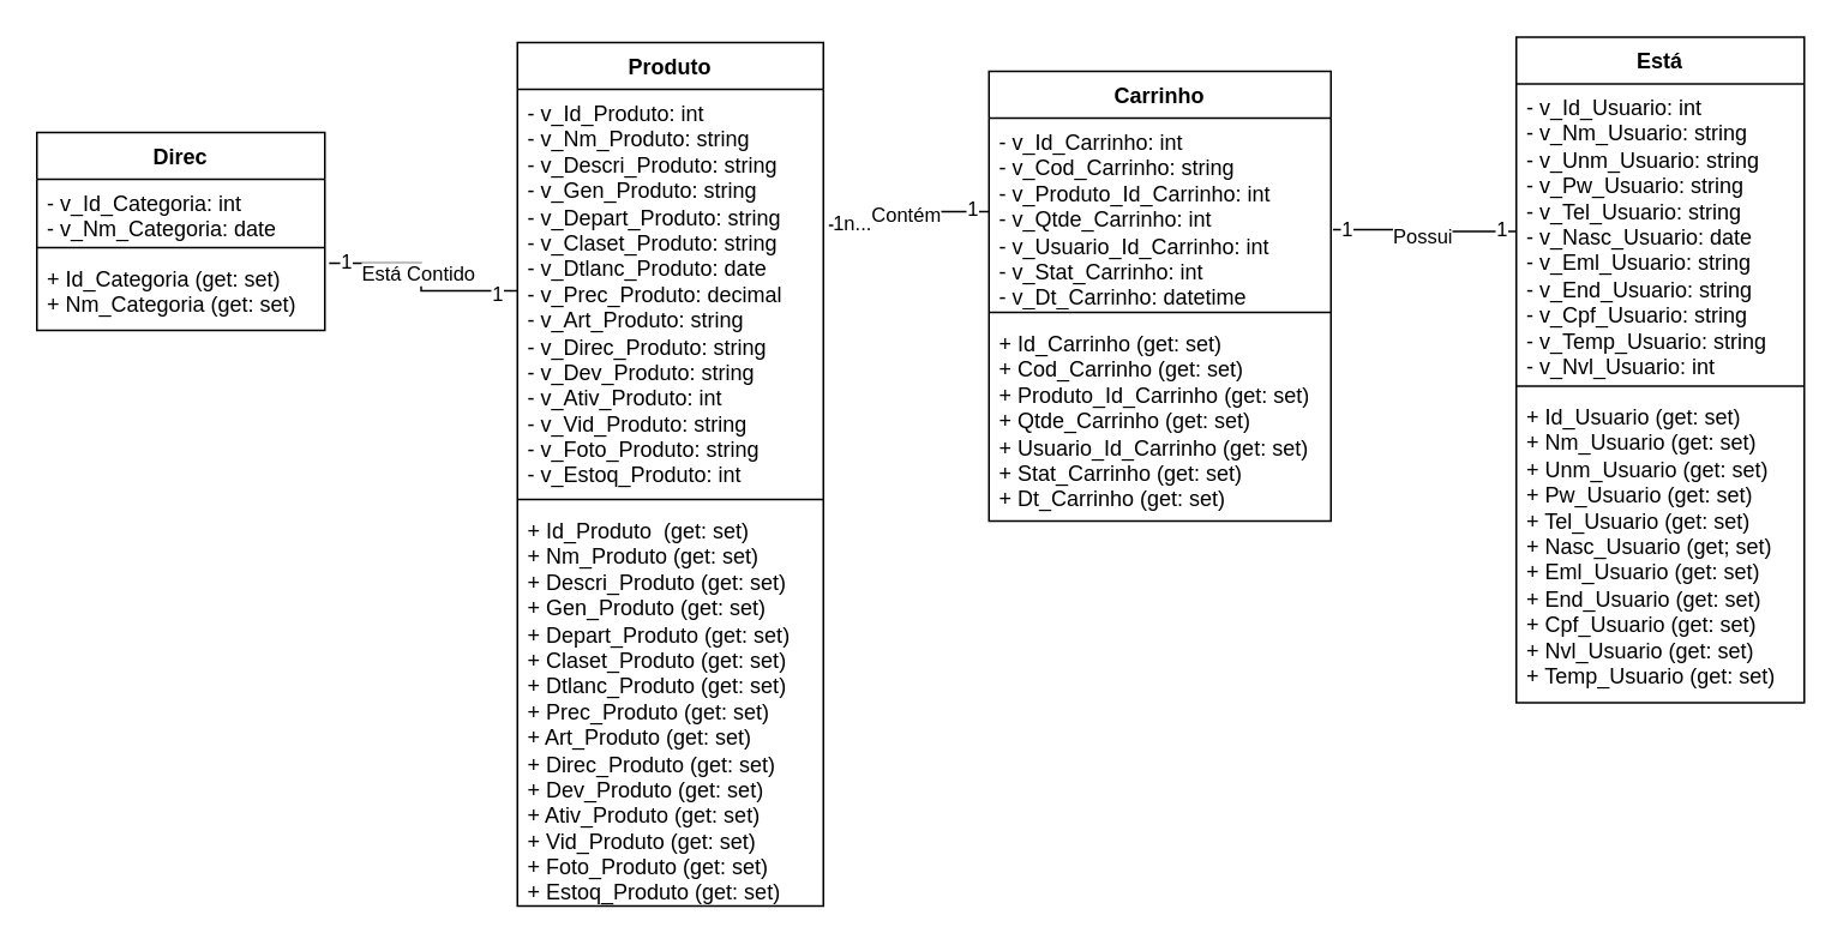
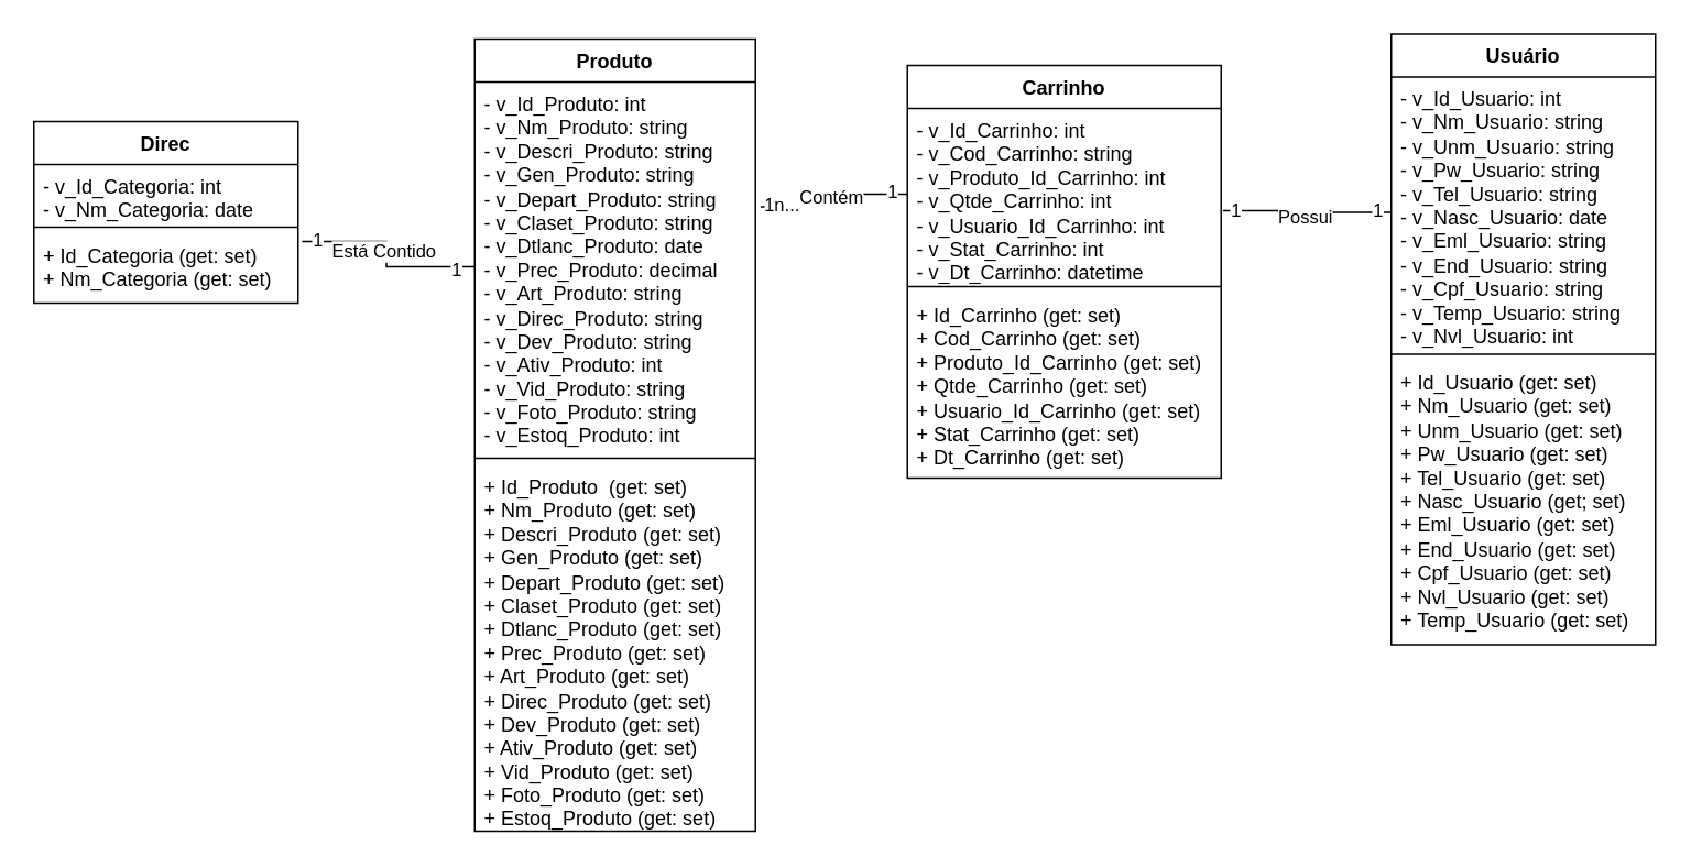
  <mxCell id="0" />
  <mxCell id="1" parent="0" />
- <mxCell id="2" value="Está" style="swimlane;fontStyle=1;align=center;verticalAlign=top;childLayout=stackLayout;horizontal=1;startSize=26;horizontalStack=0;resizeParent=1;resizeParentMax=0;resizeLast=0;collapsible=1;marginBottom=0;whiteSpace=wrap;html=1;" parent="1" vertex="1"><mxGeometry x="842" y="20" width="160" height="370" as="geometry" /></mxCell>
+ <mxCell id="2" value="Usuário" style="swimlane;fontStyle=1;align=center;verticalAlign=top;childLayout=stackLayout;horizontal=1;startSize=26;horizontalStack=0;resizeParent=1;resizeParentMax=0;resizeLast=0;collapsible=1;marginBottom=0;whiteSpace=wrap;html=1;" parent="1" vertex="1"><mxGeometry x="842" y="20" width="160" height="370" as="geometry" /></mxCell>
  <mxCell id="3" value="- v_Id_Usuario: int&lt;div&gt;- v_Nm_Usuario: string&lt;/div&gt;&lt;div&gt;- v_Unm_Usuario: string&lt;/div&gt;&lt;div&gt;- v_Pw&lt;span style=&quot;background-color: initial;&quot;&gt;_Usuario: string&lt;/span&gt;&lt;/div&gt;&lt;div&gt;&lt;span style=&quot;background-color: initial;&quot;&gt;- v_Tel&lt;/span&gt;&lt;span style=&quot;background-color: initial;&quot;&gt;_Usuario: string&lt;/span&gt;&lt;/div&gt;&lt;div&gt;&lt;span style=&quot;background-color: initial;&quot;&gt;- v_Nasc_Usuario: date&lt;/span&gt;&lt;/div&gt;&lt;div&gt;&lt;span style=&quot;background-color: initial;&quot;&gt;- v_Eml&lt;/span&gt;&lt;span style=&quot;background-color: initial;&quot;&gt;_Usuario: string&lt;/span&gt;&lt;/div&gt;&lt;div&gt;&lt;span style=&quot;background-color: initial;&quot;&gt;- v_End&lt;/span&gt;&lt;span style=&quot;background-color: initial;&quot;&gt;_Usuario: string&lt;/span&gt;&lt;/div&gt;&lt;div&gt;&lt;span style=&quot;background-color: initial;&quot;&gt;- v_Cpf&lt;/span&gt;&lt;span style=&quot;background-color: initial;&quot;&gt;_Usuario: string&lt;/span&gt;&lt;/div&gt;&lt;div&gt;&lt;span style=&quot;background-color: initial;&quot;&gt;- v_Temp_Usuario: string&lt;/span&gt;&lt;/div&gt;&lt;div&gt;&lt;span style=&quot;background-color: initial;&quot;&gt;- v_Nvl&lt;/span&gt;&lt;span style=&quot;background-color: initial;&quot;&gt;_Usuario: int&lt;/span&gt;&lt;/div&gt;" style="text;strokeColor=none;fillColor=none;align=left;verticalAlign=top;spacingLeft=4;spacingRight=4;overflow=hidden;rotatable=0;points=[[0,0.5],[1,0.5]];portConstraint=eastwest;whiteSpace=wrap;html=1;" parent="2" vertex="1"><mxGeometry y="26" width="160" height="164" as="geometry" /></mxCell>
  <mxCell id="4" value="" style="line;strokeWidth=1;fillColor=none;align=left;verticalAlign=middle;spacingTop=-1;spacingLeft=3;spacingRight=3;rotatable=0;labelPosition=right;points=[];portConstraint=eastwest;strokeColor=inherit;" parent="2" vertex="1"><mxGeometry y="190" width="160" height="8" as="geometry" /></mxCell>
  <mxCell id="5" value="+ Id_Usuario (get: set)&lt;div&gt;+ Nm&lt;span style=&quot;background-color: initial;&quot;&gt;_Usuario (get: set)&lt;/span&gt;&lt;/div&gt;&lt;div&gt;&lt;span style=&quot;background-color: initial;&quot;&gt;+ Unm_Usuario (get: set)&lt;/span&gt;&lt;/div&gt;&lt;div&gt;&lt;span style=&quot;background-color: initial;&quot;&gt;+ Pw&lt;/span&gt;&lt;span style=&quot;background-color: initial;&quot;&gt;_Usuario (get: set)&lt;/span&gt;&lt;/div&gt;&lt;div&gt;&lt;span style=&quot;background-color: initial;&quot;&gt;+ Tel&lt;/span&gt;&lt;span style=&quot;background-color: initial;&quot;&gt;_Usuario (get: set)&lt;/span&gt;&lt;/div&gt;&lt;div&gt;&lt;span style=&quot;background-color: initial;&quot;&gt;+ Nasc_Usuario (get; set)&lt;/span&gt;&lt;/div&gt;&lt;div&gt;+ Eml&lt;span style=&quot;background-color: initial;&quot;&gt;_Usuario (get: set)&lt;/span&gt;&lt;/div&gt;&lt;div&gt;&lt;span style=&quot;background-color: initial;&quot;&gt;+ End&lt;/span&gt;&lt;span style=&quot;background-color: initial;&quot;&gt;_Usuario (get: set)&lt;/span&gt;&lt;/div&gt;&lt;div&gt;&lt;span style=&quot;background-color: initial;&quot;&gt;+ Cpf&lt;/span&gt;&lt;span style=&quot;background-color: initial;&quot;&gt;_Usuario (get: set)&lt;/span&gt;&lt;/div&gt;&lt;div&gt;&lt;span style=&quot;background-color: initial;&quot;&gt;+ Nvl&lt;/span&gt;&lt;span style=&quot;background-color: initial;&quot;&gt;_Usuario (get: set)&lt;/span&gt;&lt;/div&gt;&lt;div&gt;&lt;span style=&quot;background-color: initial;&quot;&gt;+ Temp_Usuario&amp;nbsp;&lt;/span&gt;&lt;span style=&quot;background-color: initial;&quot;&gt;(get: set)&lt;/span&gt;&lt;/div&gt;" style="text;strokeColor=none;fillColor=none;align=left;verticalAlign=top;spacingLeft=4;spacingRight=4;overflow=hidden;rotatable=0;points=[[0,0.5],[1,0.5]];portConstraint=eastwest;whiteSpace=wrap;html=1;" parent="2" vertex="1"><mxGeometry y="198" width="160" height="172" as="geometry" /></mxCell>
  <mxCell id="6" value="Produto" style="swimlane;fontStyle=1;align=center;verticalAlign=top;childLayout=stackLayout;horizontal=1;startSize=26;horizontalStack=0;resizeParent=1;resizeParentMax=0;resizeLast=0;collapsible=1;marginBottom=0;whiteSpace=wrap;html=1;" parent="1" vertex="1"><mxGeometry x="287" y="23" width="170" height="480" as="geometry" /></mxCell>
  <mxCell id="7" value="- v_Id_Produto: int&lt;div&gt;- v_Nm&lt;span style=&quot;background-color: initial;&quot;&gt;_Produto: string&lt;/span&gt;&lt;/div&gt;&lt;div&gt;&lt;span style=&quot;background-color: initial;&quot;&gt;- v_Descri&lt;/span&gt;&lt;span style=&quot;background-color: initial;&quot;&gt;_Produto: string&lt;/span&gt;&lt;/div&gt;&lt;div&gt;&lt;span style=&quot;background-color: initial;&quot;&gt;- v_Gen_Produto: string&lt;/span&gt;&lt;/div&gt;&lt;div&gt;- v_Depart_Produto: string&lt;span style=&quot;background-color: initial;&quot;&gt;&lt;br&gt;&lt;/span&gt;&lt;/div&gt;&lt;div&gt;&lt;span style=&quot;background-color: initial;&quot;&gt;- v_Claset&lt;/span&gt;&lt;span style=&quot;background-color: initial;&quot;&gt;_Produto: string&lt;/span&gt;&lt;/div&gt;&lt;div&gt;&lt;span style=&quot;background-color: initial;&quot;&gt;- v_Dtlanc&lt;/span&gt;&lt;span style=&quot;background-color: initial;&quot;&gt;_Produto: date&lt;/span&gt;&lt;/div&gt;&lt;div&gt;&lt;span style=&quot;background-color: initial;&quot;&gt;- v_Prec&lt;/span&gt;&lt;span style=&quot;background-color: initial;&quot;&gt;_Produto: decimal&lt;/span&gt;&lt;/div&gt;&lt;div&gt;&lt;span style=&quot;background-color: initial;&quot;&gt;- v_Art&lt;/span&gt;&lt;span style=&quot;background-color: initial;&quot;&gt;_Produto: string&lt;/span&gt;&lt;/div&gt;&lt;div&gt;&lt;span style=&quot;background-color: initial;&quot;&gt;- v_Direc&lt;/span&gt;&lt;span style=&quot;background-color: initial;&quot;&gt;_Produto: string&lt;/span&gt;&lt;/div&gt;&lt;div&gt;- v_Dev&lt;span style=&quot;background-color: initial;&quot;&gt;_Produto: string&lt;/span&gt;&lt;/div&gt;&lt;div&gt;&lt;span style=&quot;background-color: initial;&quot;&gt;- v_Ativ&lt;/span&gt;&lt;span style=&quot;background-color: initial;&quot;&gt;_Produto: int&lt;/span&gt;&lt;/div&gt;&lt;div&gt;&lt;span style=&quot;background-color: initial;&quot;&gt;- v_Vid_Produto: string&lt;/span&gt;&lt;/div&gt;&lt;div&gt;&lt;span style=&quot;background-color: initial;&quot;&gt;- v_Foto_Produto: string&lt;br&gt;&lt;/span&gt;&lt;/div&gt;&lt;div&gt;&lt;span style=&quot;background-color: initial;&quot;&gt;- v_Estoq_Produto: int&lt;/span&gt;&lt;/div&gt;" style="text;strokeColor=none;fillColor=none;align=left;verticalAlign=top;spacingLeft=4;spacingRight=4;overflow=hidden;rotatable=0;points=[[0,0.5],[1,0.5]];portConstraint=eastwest;whiteSpace=wrap;html=1;" parent="6" vertex="1"><mxGeometry y="26" width="170" height="224" as="geometry" /></mxCell>
  <mxCell id="8" value="" style="line;strokeWidth=1;fillColor=none;align=left;verticalAlign=middle;spacingTop=-1;spacingLeft=3;spacingRight=3;rotatable=0;labelPosition=right;points=[];portConstraint=eastwest;strokeColor=inherit;" parent="6" vertex="1"><mxGeometry y="250" width="170" height="8" as="geometry" /></mxCell>
  <mxCell id="9" value="+ Id_Produto&amp;nbsp; (get: set)&lt;div&gt;+ Nm&lt;span style=&quot;background-color: initial;&quot;&gt;_Produto&lt;/span&gt;&lt;span style=&quot;background-color: initial;&quot;&gt;&amp;nbsp;&lt;/span&gt;&lt;span style=&quot;background-color: initial;&quot;&gt;(get: set)&lt;/span&gt;&lt;/div&gt;&lt;div&gt;&lt;span style=&quot;background-color: initial;&quot;&gt;+ Descri&lt;/span&gt;&lt;span style=&quot;background-color: initial;&quot;&gt;_Produto (get: set)&lt;/span&gt;&lt;/div&gt;&lt;div&gt;&lt;span style=&quot;background-color: initial;&quot;&gt;+ Gen_Produto (get: set)&lt;/span&gt;&lt;/div&gt;&lt;div&gt;&lt;span style=&quot;background-color: initial;&quot;&gt;+ Depart_Produto (get: set)&lt;/span&gt;&lt;/div&gt;&lt;div&gt;&lt;span style=&quot;background-color: initial;&quot;&gt;+ Claset&lt;/span&gt;&lt;span style=&quot;background-color: initial;&quot;&gt;_Produto (get: set)&lt;/span&gt;&lt;/div&gt;&lt;div&gt;&lt;span style=&quot;background-color: initial;&quot;&gt;+ Dtlanc&lt;/span&gt;&lt;span style=&quot;background-color: initial;&quot;&gt;_Produto (get: set)&lt;/span&gt;&lt;/div&gt;&lt;div&gt;&lt;span style=&quot;background-color: initial;&quot;&gt;+ Prec&lt;/span&gt;&lt;span style=&quot;background-color: initial;&quot;&gt;_Produto&amp;nbsp;&lt;/span&gt;&lt;span style=&quot;background-color: initial;&quot;&gt;(get: set)&lt;/span&gt;&lt;/div&gt;&lt;div&gt;&lt;span style=&quot;background-color: initial;&quot;&gt;+ Art&lt;/span&gt;&lt;span style=&quot;background-color: initial;&quot;&gt;_Produto&amp;nbsp;&lt;/span&gt;&lt;span style=&quot;background-color: initial;&quot;&gt;(get: set)&lt;/span&gt;&lt;/div&gt;&lt;div&gt;&lt;span style=&quot;background-color: initial;&quot;&gt;+ Direc&lt;/span&gt;&lt;span style=&quot;background-color: initial;&quot;&gt;_Produto&amp;nbsp;&lt;/span&gt;&lt;span style=&quot;background-color: initial;&quot;&gt;(get: set)&lt;/span&gt;&lt;span style=&quot;background-color: initial;&quot;&gt;&amp;nbsp;&lt;/span&gt;&lt;/div&gt;&lt;div&gt;+ Dev&lt;span style=&quot;background-color: initial;&quot;&gt;_Produto&amp;nbsp;&lt;/span&gt;&lt;span style=&quot;background-color: initial;&quot;&gt;(get: set)&lt;/span&gt;&lt;/div&gt;&lt;div&gt;&lt;span style=&quot;background-color: initial;&quot;&gt;+ Ativ&lt;/span&gt;&lt;span style=&quot;background-color: initial;&quot;&gt;_Produto&amp;nbsp;&lt;/span&gt;&lt;span style=&quot;background-color: initial;&quot;&gt;(get: set)&lt;/span&gt;&lt;/div&gt;&lt;div&gt;&lt;span style=&quot;background-color: initial;&quot;&gt;+ Vid_Produto (get: set)&lt;/span&gt;&lt;/div&gt;&lt;div&gt;&lt;span style=&quot;background-color: initial;&quot;&gt;+ Foto_Produto (get: set)&lt;/span&gt;&lt;/div&gt;&lt;div&gt;&lt;span style=&quot;background-color: initial;&quot;&gt;+&amp;nbsp;&lt;/span&gt;&lt;span style=&quot;background-color: initial;&quot;&gt;Estoq_Produto (get: set)&lt;/span&gt;&lt;/div&gt;" style="text;strokeColor=none;fillColor=none;align=left;verticalAlign=top;spacingLeft=4;spacingRight=4;overflow=hidden;rotatable=0;points=[[0,0.5],[1,0.5]];portConstraint=eastwest;whiteSpace=wrap;html=1;" parent="6" vertex="1"><mxGeometry y="258" width="170" height="222" as="geometry" /></mxCell>
  <mxCell id="10" value="Carrinho" style="swimlane;fontStyle=1;align=center;verticalAlign=top;childLayout=stackLayout;horizontal=1;startSize=26;horizontalStack=0;resizeParent=1;resizeParentMax=0;resizeLast=0;collapsible=1;marginBottom=0;whiteSpace=wrap;html=1;" parent="1" vertex="1"><mxGeometry x="549" y="39" width="190" height="250" as="geometry" /></mxCell>
  <mxCell id="11" value="- v_Id_Carrinho: int&lt;div&gt;- v_Cod_Carrinho: string&lt;/div&gt;&lt;div&gt;- v_Produto_Id_Carrinho: int&lt;/div&gt;&lt;div&gt;- v_Qtde_Carrinho: int&lt;/div&gt;&lt;div&gt;- v_Usuario_Id_Carrinho: int&lt;/div&gt;&lt;div&gt;- v_Stat_Carrinho: int&lt;/div&gt;&lt;div&gt;- v_Dt_Carrinho: datetime&lt;/div&gt;" style="text;strokeColor=none;fillColor=none;align=left;verticalAlign=top;spacingLeft=4;spacingRight=4;overflow=hidden;rotatable=0;points=[[0,0.5],[1,0.5]];portConstraint=eastwest;whiteSpace=wrap;html=1;" parent="10" vertex="1"><mxGeometry y="26" width="190" height="104" as="geometry" /></mxCell>
  <mxCell id="12" value="" style="line;strokeWidth=1;fillColor=none;align=left;verticalAlign=middle;spacingTop=-1;spacingLeft=3;spacingRight=3;rotatable=0;labelPosition=right;points=[];portConstraint=eastwest;strokeColor=inherit;" parent="10" vertex="1"><mxGeometry y="130" width="190" height="8" as="geometry" /></mxCell>
  <mxCell id="13" value="+ Id_Carrinho (get: set)&lt;div&gt;+ Cod_Carrinho&amp;nbsp;&lt;span style=&quot;background-color: initial;&quot;&gt;(get: set)&lt;/span&gt;&lt;/div&gt;&lt;div&gt;+ Produto_Id_Carrinho&amp;nbsp;&lt;span style=&quot;background-color: initial;&quot;&gt;(get: set)&lt;/span&gt;&lt;/div&gt;&lt;div&gt;+ Qtde_Carrinho&amp;nbsp;&lt;span style=&quot;background-color: initial;&quot;&gt;(get: set)&lt;/span&gt;&lt;/div&gt;&lt;div&gt;+ Usuario_Id_Carrinho&amp;nbsp;&lt;span style=&quot;background-color: initial;&quot;&gt;(get: set)&lt;/span&gt;&lt;/div&gt;&lt;div&gt;+ Stat_Carrinho&amp;nbsp;&lt;span style=&quot;background-color: initial;&quot;&gt;(get: set)&lt;/span&gt;&lt;/div&gt;&lt;div&gt;+ Dt_Carrinho&amp;nbsp;&lt;span style=&quot;background-color: initial;&quot;&gt;(get: set)&lt;/span&gt;&lt;/div&gt;" style="text;strokeColor=none;fillColor=none;align=left;verticalAlign=top;spacingLeft=4;spacingRight=4;overflow=hidden;rotatable=0;points=[[0,0.5],[1,0.5]];portConstraint=eastwest;whiteSpace=wrap;html=1;" parent="10" vertex="1"><mxGeometry y="138" width="190" height="112" as="geometry" /></mxCell>
  <mxCell id="14" value="Direc" style="swimlane;fontStyle=1;align=center;verticalAlign=top;childLayout=stackLayout;horizontal=1;startSize=26;horizontalStack=0;resizeParent=1;resizeParentMax=0;resizeLast=0;collapsible=1;marginBottom=0;whiteSpace=wrap;html=1;" parent="1" vertex="1"><mxGeometry x="20" y="73" width="160" height="110" as="geometry" /></mxCell>
  <mxCell id="15" value="- v_Id_Categoria: int&lt;div&gt;- v_Nm&lt;span style=&quot;background-color: initial;&quot;&gt;_Categoria: date&lt;/span&gt;&lt;/div&gt;" style="text;strokeColor=none;fillColor=none;align=left;verticalAlign=top;spacingLeft=4;spacingRight=4;overflow=hidden;rotatable=0;points=[[0,0.5],[1,0.5]];portConstraint=eastwest;whiteSpace=wrap;html=1;" parent="14" vertex="1"><mxGeometry y="26" width="160" height="34" as="geometry" /></mxCell>
  <mxCell id="16" value="" style="line;strokeWidth=1;fillColor=none;align=left;verticalAlign=middle;spacingTop=-1;spacingLeft=3;spacingRight=3;rotatable=0;labelPosition=right;points=[];portConstraint=eastwest;strokeColor=inherit;" parent="14" vertex="1"><mxGeometry y="60" width="160" height="8" as="geometry" /></mxCell>
  <mxCell id="17" value="+ Id_Categoria (get: set)&lt;div&gt;+ Nm&lt;span style=&quot;background-color: initial;&quot;&gt;_Categoria (get: set)&lt;/span&gt;&lt;/div&gt;" style="text;strokeColor=none;fillColor=none;align=left;verticalAlign=top;spacingLeft=4;spacingRight=4;overflow=hidden;rotatable=0;points=[[0,0.5],[1,0.5]];portConstraint=eastwest;whiteSpace=wrap;html=1;" parent="14" vertex="1"><mxGeometry y="68" width="160" height="42" as="geometry" /></mxCell>
  <mxCell id="18" style="edgeStyle=orthogonalEdgeStyle;rounded=0;orthogonalLoop=1;jettySize=auto;html=1;entryX=1.006;entryY=0.596;entryDx=0;entryDy=0;entryPerimeter=0;endArrow=none;endFill=0;" parent="1" source="3" target="11" edge="1"><mxGeometry relative="1" as="geometry" /></mxCell>
  <mxCell id="19" value="Possui" style="edgeLabel;html=1;align=center;verticalAlign=middle;resizable=0;points=[];" parent="18" vertex="1" connectable="0"><mxGeometry x="-0.123" y="2" relative="1" as="geometry"><mxPoint x="-8" as="offset" /></mxGeometry></mxCell>
  <mxCell id="20" value="1" style="edgeLabel;html=1;align=center;verticalAlign=middle;resizable=0;points=[];" parent="18" vertex="1" connectable="0"><mxGeometry x="-0.824" y="-2" relative="1" as="geometry"><mxPoint as="offset" /></mxGeometry></mxCell>
  <mxCell id="21" value="1" style="edgeLabel;html=1;align=center;verticalAlign=middle;resizable=0;points=[];" parent="18" vertex="1" connectable="0"><mxGeometry x="0.861" relative="1" as="geometry"><mxPoint as="offset" /></mxGeometry></mxCell>
  <mxCell id="22" style="edgeStyle=orthogonalEdgeStyle;rounded=0;orthogonalLoop=1;jettySize=auto;html=1;entryX=1.018;entryY=0.338;entryDx=0;entryDy=0;entryPerimeter=0;endArrow=none;endFill=0;" parent="1" source="11" target="7" edge="1"><mxGeometry relative="1" as="geometry" /></mxCell>
  <mxCell id="23" value="Contém" style="edgeLabel;html=1;align=center;verticalAlign=middle;resizable=0;points=[];" parent="22" vertex="1" connectable="0"><mxGeometry x="-0.028" y="-2" relative="1" as="geometry"><mxPoint x="1" as="offset" /></mxGeometry></mxCell>
  <mxCell id="24" value="1n..." style="edgeLabel;html=1;align=center;verticalAlign=middle;resizable=0;points=[];" parent="22" vertex="1" connectable="0"><mxGeometry x="0.835" y="-1" relative="1" as="geometry"><mxPoint x="5" as="offset" /></mxGeometry></mxCell>
  <mxCell id="25" value="1" style="edgeLabel;html=1;align=center;verticalAlign=middle;resizable=0;points=[];" parent="22" vertex="1" connectable="0"><mxGeometry x="-0.814" y="-2" relative="1" as="geometry"><mxPoint x="-1" as="offset" /></mxGeometry></mxCell>
  <mxCell id="26" style="edgeStyle=orthogonalEdgeStyle;rounded=0;orthogonalLoop=1;jettySize=auto;html=1;entryX=1.015;entryY=0.112;entryDx=0;entryDy=0;entryPerimeter=0;endArrow=none;endFill=0;" parent="1" source="7" target="17" edge="1"><mxGeometry relative="1" as="geometry" /></mxCell>
  <mxCell id="27" value="Está Contido" style="edgeLabel;html=1;align=center;verticalAlign=middle;resizable=0;points=[];" parent="26" vertex="1" connectable="0"><mxGeometry x="0.059" y="1" relative="1" as="geometry"><mxPoint x="-1" as="offset" /></mxGeometry></mxCell>
  <mxCell id="28" value="1" style="edgeLabel;html=1;align=center;verticalAlign=middle;resizable=0;points=[];" parent="26" vertex="1" connectable="0"><mxGeometry x="-0.854" y="1" relative="1" as="geometry"><mxPoint x="-3" as="offset" /></mxGeometry></mxCell>
  <mxCell id="29" value="1" style="edgeLabel;html=1;align=center;verticalAlign=middle;resizable=0;points=[];" parent="26" vertex="1" connectable="0"><mxGeometry x="0.875" y="-1" relative="1" as="geometry"><mxPoint x="1" as="offset" /></mxGeometry></mxCell>
